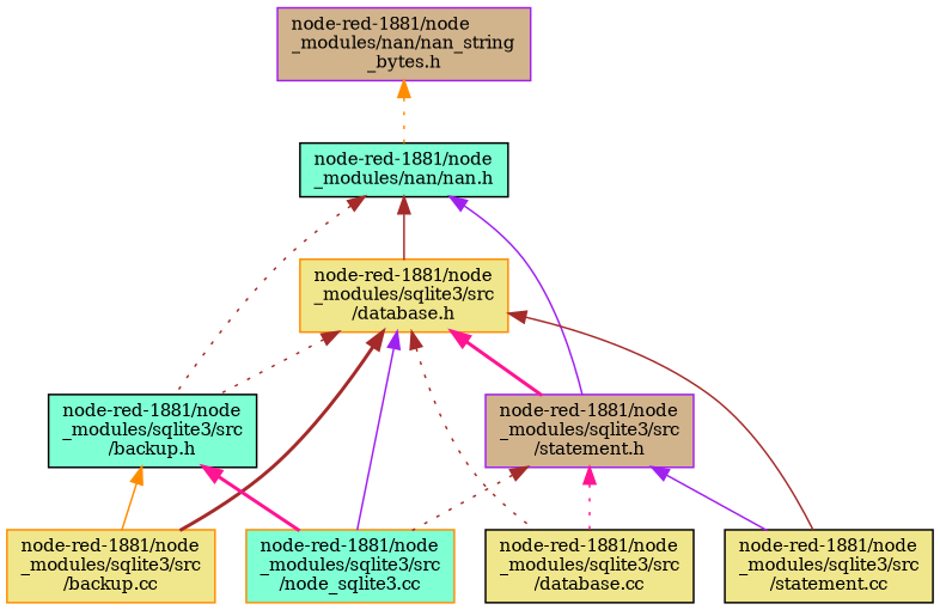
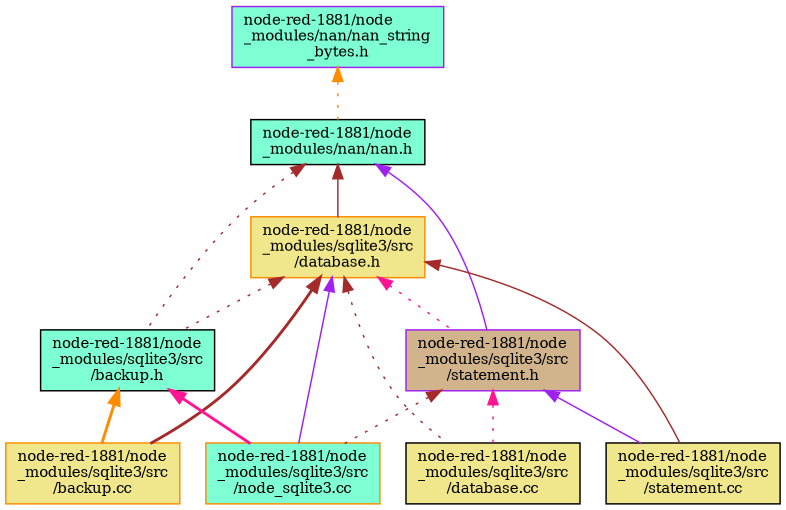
  digraph {
    fontname="DejaVu Serif"
    node [color=black fillcolor=khaki fontname="DejaVu Serif" fontsize=10 shape=record style=filled]
    edge [color=brown dir=back fontname="DejaVu Serif" fontsize=10 labelfontname=Helvetica labelfontsize=10 style=dotted]
-   n1 [color=purple fillcolor=tan fontcolor=black height=0.2 label="node-red-1881/node\l_modules/nan/nan_string\l_bytes.h" width=0.4]
+   n1 [color=purple fillcolor=aquamarine fontcolor=black height=0.2 label="node-red-1881/node\l_modules/nan/nan_string\l_bytes.h" width=0.4]
    n2 [fillcolor=aquamarine height=0.2 label="node-red-1881/node\l_modules/nan/nan.h" width=0.4]
    n3 [color=darkorange height=0.2 label="node-red-1881/node\l_modules/sqlite3/src\l/database.h" width=0.4]
    n4 [fillcolor=aquamarine height=0.2 label="node-red-1881/node\l_modules/sqlite3/src\l/backup.h" width=0.4]
    n5 [color=purple fillcolor=tan height=0.2 label="node-red-1881/node\l_modules/sqlite3/src\l/statement.h" width=0.4]
    n6 [color=darkorange height=0.2 label="node-red-1881/node\l_modules/sqlite3/src\l/backup.cc" width=0.4]
    n7 [color=darkorange fillcolor=aquamarine height=0.2 label="node-red-1881/node\l_modules/sqlite3/src\l/node_sqlite3.cc" width=0.4]
    n8 [height=0.2 label="node-red-1881/node\l_modules/sqlite3/src\l/database.cc" width=0.4]
    n9 [height=0.2 label="node-red-1881/node\l_modules/sqlite3/src\l/statement.cc" width=0.4]
    n1 -> n2 [color=darkorange]
    n2 -> n3 [style=solid]
    n2 -> n4
    n2 -> n5 [color=purple style=solid]
    n3 -> n4
-   n3 -> n5 [color=deeppink style=bold]
+   n3 -> n5 [color=deeppink]
    n3 -> n6 [style=bold]
    n3 -> n7 [color=purple style=solid]
    n3 -> n8
    n3 -> n9 [style=solid]
-   n4 -> n6 [color=darkorange style=solid]
+   n4 -> n6 [color=darkorange style=bold]
    n4 -> n7 [color=deeppink style=bold]
    n5 -> n7
    n5 -> n8 [color=deeppink]
    n5 -> n9 [color=purple style=solid]
  }
